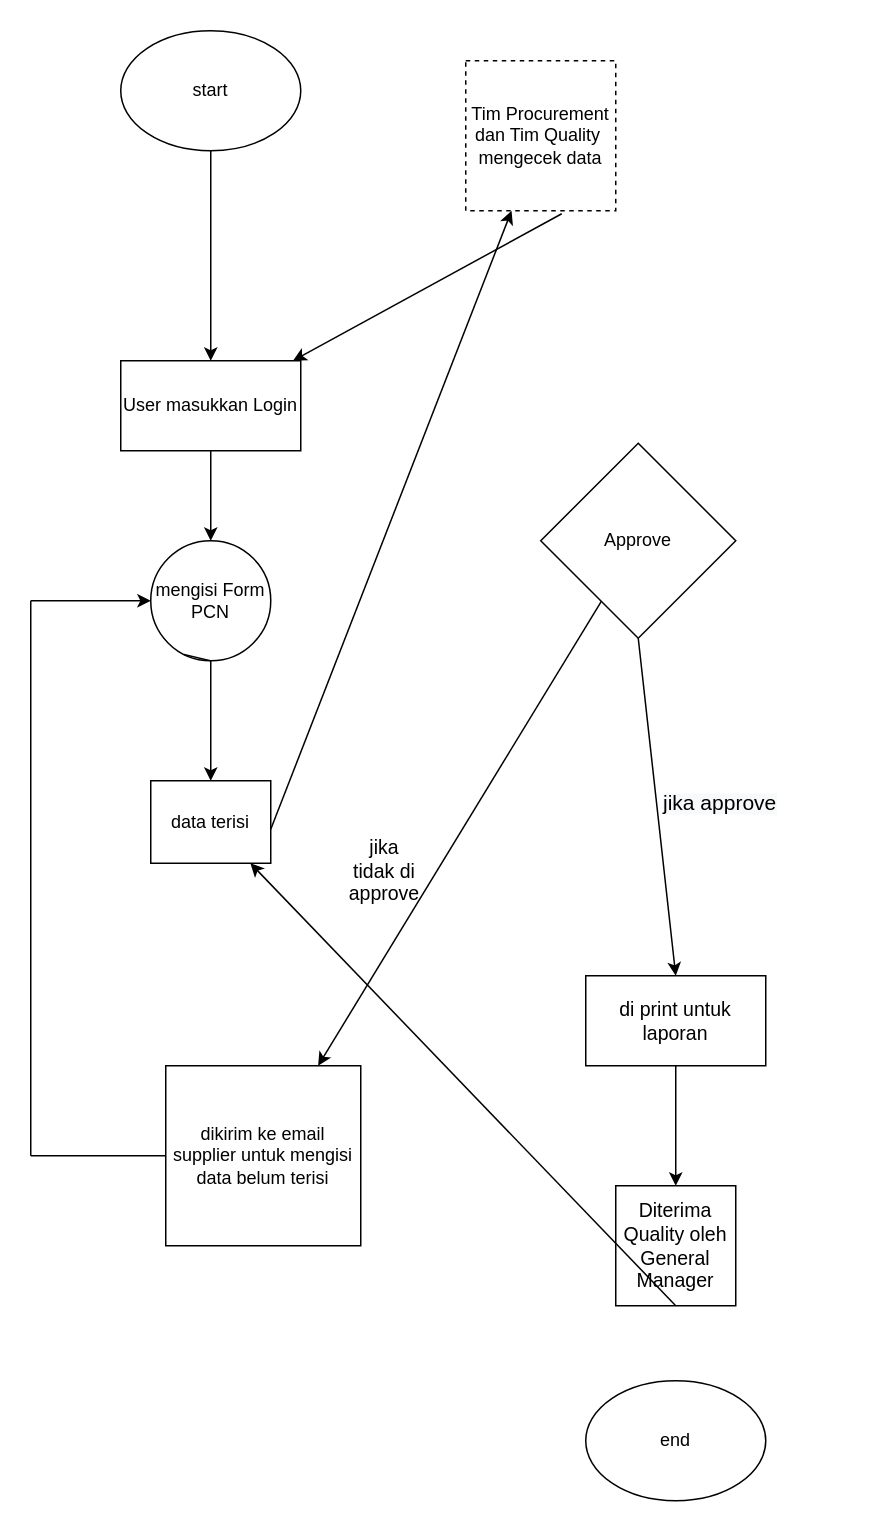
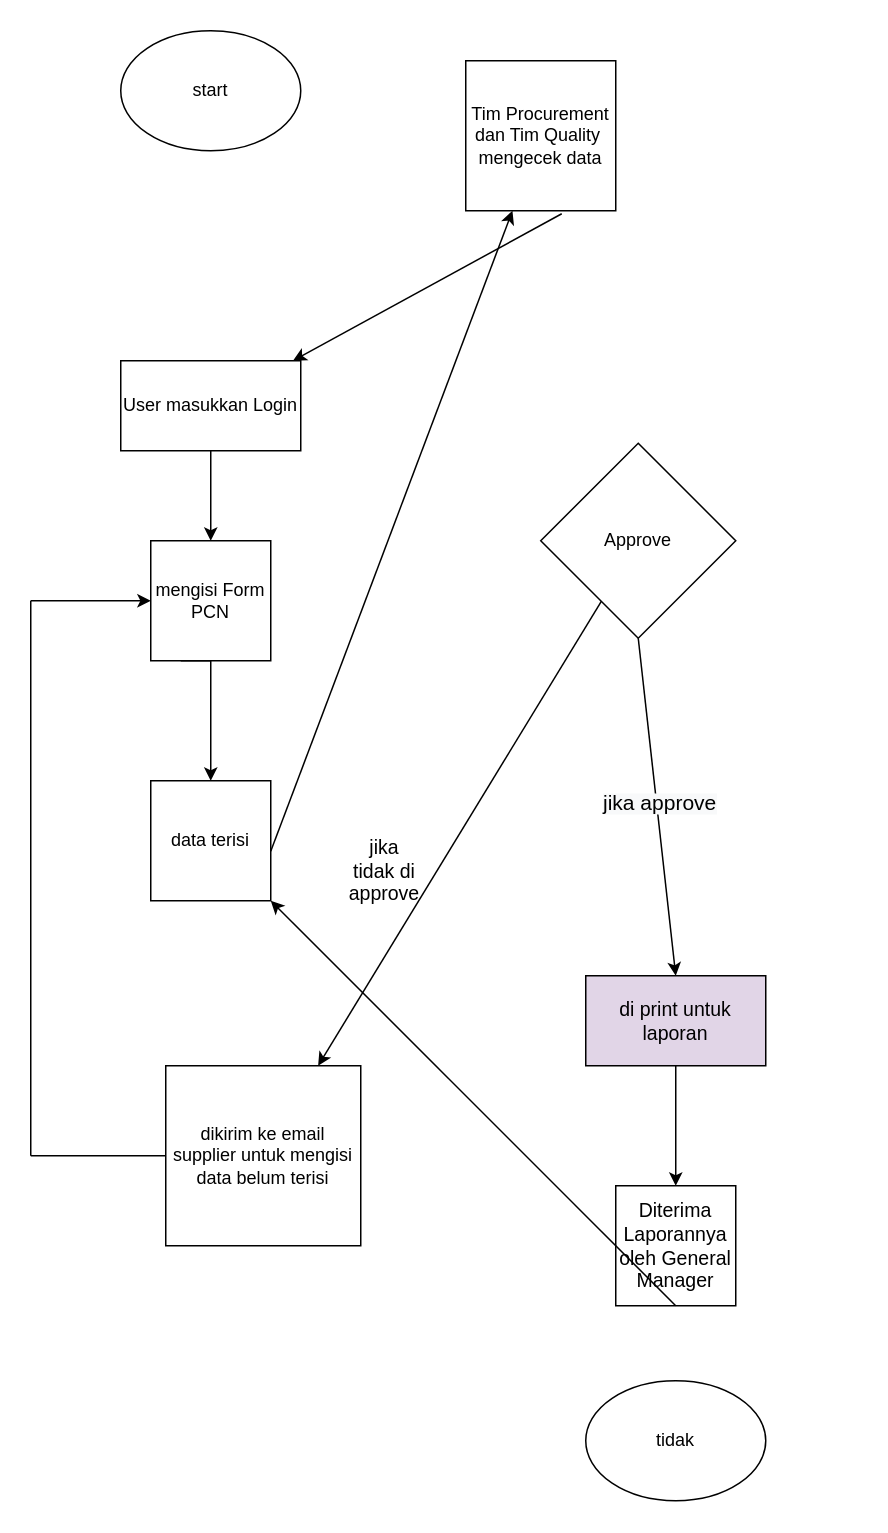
  <mxCell id="0" />
  <mxCell id="1" parent="0" />
  <mxCell id="2" value="start" style="ellipse;whiteSpace=wrap;html=1;" parent="1" vertex="1"><mxGeometry x="80" y="20" width="120" height="80" as="geometry" /></mxCell>
- <mxCell id="3" value="mengisi Form PCN" style="ellipse;whiteSpace=wrap;html=1;aspect=fixed;" parent="1" vertex="1"><mxGeometry x="100" y="360" width="80" height="80" as="geometry" /></mxCell>
+ <mxCell id="3" value="mengisi Form PCN" style="whiteSpace=wrap;html=1;aspect=fixed;" parent="1" vertex="1"><mxGeometry x="100" y="360" width="80" height="80" as="geometry" /></mxCell>
  <mxCell id="4" value="" style="endArrow=classic;html=1;rounded=0;exitX=0.5;exitY=0;exitDx=0;exitDy=0;entryX=0.5;entryY=0;entryDx=0;entryDy=0;" parent="1" target="3" edge="1"><mxGeometry width="50" height="50" relative="1" as="geometry"><mxPoint x="140" y="300" as="sourcePoint" /><mxPoint x="400" y="320" as="targetPoint" /></mxGeometry></mxCell>
- <mxCell id="5" value="data terisi" style="whiteSpace=wrap;html=1;aspect=fixed;" parent="1" vertex="1"><mxGeometry x="100" y="520" width="80" height="55" as="geometry" /></mxCell>
+ <mxCell id="5" value="data terisi" style="whiteSpace=wrap;html=1;aspect=fixed;" parent="1" vertex="1"><mxGeometry x="100" y="520" width="80" height="80" as="geometry" /></mxCell>
  <mxCell id="6" value="" style="endArrow=classic;html=1;rounded=0;exitX=0.25;exitY=1;exitDx=0;exitDy=0;entryX=0.5;entryY=0;entryDx=0;entryDy=0;" parent="1" source="3" target="5" edge="1"><mxGeometry width="50" height="50" relative="1" as="geometry"><mxPoint x="350" y="350" as="sourcePoint" /><mxPoint x="400" y="300" as="targetPoint" /><Array as="points"><mxPoint x="140" y="440" /></Array></mxGeometry></mxCell>
- <mxCell id="7" value="Tim Procurement dan Tim Quality&amp;nbsp;&lt;br&gt;mengecek data" style="whiteSpace=wrap;html=1;aspect=fixed;dashed=1;" parent="1" vertex="1"><mxGeometry x="310" y="40" width="100" height="100" as="geometry" /></mxCell>
+ <mxCell id="7" value="Tim Procurement dan Tim Quality&amp;nbsp;&lt;br&gt;mengecek data" style="whiteSpace=wrap;html=1;aspect=fixed;" parent="1" vertex="1"><mxGeometry x="310" y="40" width="100" height="100" as="geometry" /></mxCell>
  <mxCell id="8" value="" style="endArrow=classic;html=1;rounded=0;exitX=1;exitY=0.588;exitDx=0;exitDy=0;exitPerimeter=0;" parent="1" source="5" target="7" edge="1"><mxGeometry width="50" height="50" relative="1" as="geometry"><mxPoint x="350" y="340" as="sourcePoint" /><mxPoint x="400" y="290" as="targetPoint" /></mxGeometry></mxCell>
  <mxCell id="9" style="edgeStyle=orthogonalEdgeStyle;rounded=0;orthogonalLoop=1;jettySize=auto;html=1;exitX=0.5;exitY=0;exitDx=0;exitDy=0;" parent="1" edge="1"><mxGeometry relative="1" as="geometry"><mxPoint x="479" y="380" as="sourcePoint" /><mxPoint x="479" y="380" as="targetPoint" /></mxGeometry></mxCell>
  <mxCell id="10" value="Approve" style="rhombus;whiteSpace=wrap;html=1;" parent="1" vertex="1"><mxGeometry x="360" y="295" width="130" height="130" as="geometry" /></mxCell>
  <mxCell id="11" value="" style="endArrow=classic;html=1;rounded=0;exitX=0.5;exitY=1;exitDx=0;exitDy=0;" parent="1" source="10" edge="1"><mxGeometry width="50" height="50" relative="1" as="geometry"><mxPoint x="350" y="490" as="sourcePoint" /><mxPoint x="450" y="650" as="targetPoint" /></mxGeometry></mxCell>
- <mxCell id="12" value="end" style="ellipse;whiteSpace=wrap;html=1;" parent="1" vertex="1"><mxGeometry x="390" y="920" width="120" height="80" as="geometry" /></mxCell>
+ <mxCell id="12" value="tidak" style="ellipse;whiteSpace=wrap;html=1;" parent="1" vertex="1"><mxGeometry x="390" y="920" width="120" height="80" as="geometry" /></mxCell>
  <mxCell id="13" value="User masukkan Login" style="rounded=0;whiteSpace=wrap;html=1;" parent="1" vertex="1"><mxGeometry x="80" y="240" width="120" height="60" as="geometry" /></mxCell>
- <mxCell id="14" value="" style="endArrow=classic;html=1;rounded=0;exitX=0.5;exitY=1;exitDx=0;exitDy=0;entryX=0.5;entryY=0;entryDx=0;entryDy=0;" parent="1" source="2" target="13" edge="1"><mxGeometry width="50" height="50" relative="1" as="geometry"><mxPoint x="140" y="180" as="sourcePoint" /><mxPoint x="190" y="130" as="targetPoint" /></mxGeometry></mxCell>
- <mxCell id="15" value="&lt;span style=&quot;color: rgb(0, 0, 0); font-family: Helvetica; font-style: normal; font-variant-ligatures: normal; font-variant-caps: normal; font-weight: 400; letter-spacing: normal; orphans: 2; text-align: left; text-indent: 0px; text-transform: none; widows: 2; word-spacing: 0px; -webkit-text-stroke-width: 0px; background-color: rgb(248, 249, 250); text-decoration-thickness: initial; text-decoration-style: initial; text-decoration-color: initial; float: none; display: inline !important;&quot;&gt;&lt;font style=&quot;font-size: 14px;&quot;&gt;jika approve&lt;/font&gt;&lt;/span&gt;" style="text;whiteSpace=wrap;html=1;" parent="1" vertex="1"><mxGeometry x="440" y="520" width="130" height="40" as="geometry" /></mxCell>
+ <mxCell id="15" value="&lt;span style=&quot;color: rgb(0, 0, 0); font-family: Helvetica; font-style: normal; font-variant-ligatures: normal; font-variant-caps: normal; font-weight: 400; letter-spacing: normal; orphans: 2; text-align: left; text-indent: 0px; text-transform: none; widows: 2; word-spacing: 0px; -webkit-text-stroke-width: 0px; background-color: rgb(248, 249, 250); text-decoration-thickness: initial; text-decoration-style: initial; text-decoration-color: initial; float: none; display: inline !important;&quot;&gt;&lt;font style=&quot;font-size: 14px;&quot;&gt;jika approve&lt;/font&gt;&lt;/span&gt;" style="text;whiteSpace=wrap;html=1;" parent="1" vertex="1"><mxGeometry x="400" y="520" width="130" height="40" as="geometry" /></mxCell>
  <mxCell id="16" value="" style="endArrow=classic;html=1;rounded=0;exitX=0.64;exitY=1.02;exitDx=0;exitDy=0;exitPerimeter=0;" parent="1" source="7" target="13" edge="1"><mxGeometry width="50" height="50" relative="1" as="geometry"><mxPoint x="350" y="380" as="sourcePoint" /><mxPoint x="445.593" y="230" as="targetPoint" /></mxGeometry></mxCell>
  <mxCell id="17" value="dikirim ke email supplier untuk mengisi data belum terisi" style="rounded=0;whiteSpace=wrap;html=1;" parent="1" vertex="1"><mxGeometry x="110" y="710" width="130" height="120" as="geometry" /></mxCell>
  <mxCell id="18" value="" style="endArrow=classic;html=1;rounded=0;" parent="1" source="10" target="17" edge="1"><mxGeometry width="50" height="50" relative="1" as="geometry"><mxPoint x="290" y="560" as="sourcePoint" /><mxPoint x="400" y="400" as="targetPoint" /></mxGeometry></mxCell>
  <mxCell id="19" value="" style="endArrow=none;html=1;rounded=0;entryX=0;entryY=0.5;entryDx=0;entryDy=0;" parent="1" target="17" edge="1"><mxGeometry width="50" height="50" relative="1" as="geometry"><mxPoint x="20" y="770" as="sourcePoint" /><mxPoint x="400" y="600" as="targetPoint" /></mxGeometry></mxCell>
  <mxCell id="20" value="" style="endArrow=none;html=1;rounded=0;" parent="1" edge="1"><mxGeometry width="50" height="50" relative="1" as="geometry"><mxPoint x="20" y="770" as="sourcePoint" /><mxPoint x="20" y="400" as="targetPoint" /></mxGeometry></mxCell>
  <mxCell id="21" value="" style="endArrow=classic;html=1;rounded=0;entryX=0;entryY=0.5;entryDx=0;entryDy=0;" parent="1" target="3" edge="1"><mxGeometry width="50" height="50" relative="1" as="geometry"><mxPoint x="20" y="400" as="sourcePoint" /><mxPoint x="400" y="600" as="targetPoint" /></mxGeometry></mxCell>
  <mxCell id="22" value="&lt;div style=&quot;text-align: center;&quot;&gt;&lt;span style=&quot;background-color: initial;&quot;&gt;&lt;font style=&quot;font-size: 13px;&quot;&gt;jika tidak di approve&lt;/font&gt;&lt;/span&gt;&lt;/div&gt;" style="text;whiteSpace=wrap;html=1;" parent="1" vertex="1"><mxGeometry x="230" y="550" width="50" height="40" as="geometry" /></mxCell>
- <mxCell id="23" value="di print untuk laporan" style="rounded=0;whiteSpace=wrap;html=1;fontSize=13;" parent="1" vertex="1"><mxGeometry x="390" y="650" width="120" height="60" as="geometry" /></mxCell>
+ <mxCell id="23" value="di print untuk laporan" style="rounded=0;whiteSpace=wrap;html=1;fontSize=13;fillColor=#e1d5e7;" parent="1" vertex="1"><mxGeometry x="390" y="650" width="120" height="60" as="geometry" /></mxCell>
  <mxCell id="24" value="" style="endArrow=classic;html=1;rounded=0;fontSize=13;exitX=0.5;exitY=1;exitDx=0;exitDy=0;" parent="1" source="23" edge="1"><mxGeometry width="50" height="50" relative="1" as="geometry"><mxPoint x="630" y="910" as="sourcePoint" /><mxPoint x="450" y="790" as="targetPoint" /></mxGeometry></mxCell>
- <mxCell id="25" value="Diterima Quality oleh General Manager" style="whiteSpace=wrap;html=1;aspect=fixed;fontSize=13;" parent="1" vertex="1"><mxGeometry x="410" y="790" width="80" height="80" as="geometry" /></mxCell>
+ <mxCell id="25" value="Diterima Laporannya oleh General Manager" style="whiteSpace=wrap;html=1;aspect=fixed;fontSize=13;" parent="1" vertex="1"><mxGeometry x="410" y="790" width="80" height="80" as="geometry" /></mxCell>
  <mxCell id="26" value="" style="endArrow=classic;html=1;rounded=0;fontSize=13;exitX=0.5;exitY=1;exitDx=0;exitDy=0;" parent="1" source="25" target="5" edge="1"><mxGeometry width="50" height="50" relative="1" as="geometry"><mxPoint x="450" y="880" as="sourcePoint" /><mxPoint x="400" y="780" as="targetPoint" /></mxGeometry></mxCell>
